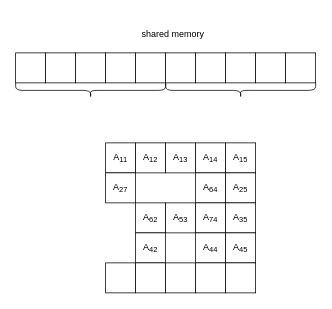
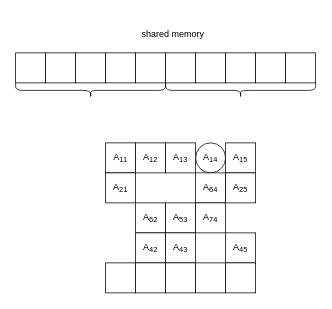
  <mxCell id="0" />
  <mxCell id="1" parent="0" />
  <mxCell id="2" value="A&lt;sub&gt;11&lt;/sub&gt;" style="whiteSpace=wrap;html=1;aspect=fixed;" vertex="1" parent="1"><mxGeometry x="140" y="190" width="40" height="40" as="geometry" /></mxCell>
  <mxCell id="3" value="A&lt;sub&gt;12&lt;/sub&gt;" style="whiteSpace=wrap;html=1;aspect=fixed;" vertex="1" parent="1"><mxGeometry x="180" y="190" width="40" height="40" as="geometry" /></mxCell>
  <mxCell id="4" value="A&lt;sub&gt;13&lt;/sub&gt;" style="whiteSpace=wrap;html=1;aspect=fixed;" vertex="1" parent="1"><mxGeometry x="220" y="190" width="40" height="40" as="geometry" /></mxCell>
- <mxCell id="5" value="A&lt;sub&gt;14&lt;/sub&gt;" style="whiteSpace=wrap;html=1;aspect=fixed;" vertex="1" parent="1"><mxGeometry x="260" y="190" width="40" height="40" as="geometry" /></mxCell>
+ <mxCell id="5" value="A&lt;sub&gt;14&lt;/sub&gt;" style="ellipse;whiteSpace=wrap;html=1;aspect=fixed;" vertex="1" parent="1"><mxGeometry x="260" y="190" width="40" height="40" as="geometry" /></mxCell>
  <mxCell id="6" value="A&lt;sub&gt;15&lt;/sub&gt;" style="whiteSpace=wrap;html=1;aspect=fixed;" vertex="1" parent="1"><mxGeometry x="300" y="190" width="40" height="40" as="geometry" /></mxCell>
- <mxCell id="7" value="A&lt;sub&gt;27&lt;/sub&gt;" style="whiteSpace=wrap;html=1;aspect=fixed;" vertex="1" parent="1"><mxGeometry x="140" y="230" width="40" height="40" as="geometry" /></mxCell>
+ <mxCell id="7" value="A&lt;sub&gt;21&lt;/sub&gt;" style="whiteSpace=wrap;html=1;aspect=fixed;" vertex="1" parent="1"><mxGeometry x="140" y="230" width="40" height="40" as="geometry" /></mxCell>
  <mxCell id="8" value="A&lt;sub&gt;64&lt;/sub&gt;" style="whiteSpace=wrap;html=1;aspect=fixed;" vertex="1" parent="1"><mxGeometry x="260" y="230" width="40" height="40" as="geometry" /></mxCell>
  <mxCell id="9" value="A&lt;sub&gt;25&lt;/sub&gt;" style="whiteSpace=wrap;html=1;aspect=fixed;" vertex="1" parent="1"><mxGeometry x="300" y="230" width="40" height="40" as="geometry" /></mxCell>
  <mxCell id="10" value="A&lt;sub&gt;62&lt;/sub&gt;" style="whiteSpace=wrap;html=1;aspect=fixed;" vertex="1" parent="1"><mxGeometry x="180" y="270" width="40" height="40" as="geometry" /></mxCell>
  <mxCell id="11" value="A&lt;sub&gt;53&lt;/sub&gt;" style="whiteSpace=wrap;html=1;aspect=fixed;" vertex="1" parent="1"><mxGeometry x="220" y="270" width="40" height="40" as="geometry" /></mxCell>
  <mxCell id="12" value="A&lt;sub&gt;74&lt;/sub&gt;" style="whiteSpace=wrap;html=1;aspect=fixed;" vertex="1" parent="1"><mxGeometry x="260" y="270" width="40" height="40" as="geometry" /></mxCell>
- <mxCell id="13" value="A&lt;sub&gt;35&lt;/sub&gt;" style="whiteSpace=wrap;html=1;aspect=fixed;" vertex="1" parent="1"><mxGeometry x="300" y="270" width="40" height="40" as="geometry" /></mxCell>
  <mxCell id="14" value="A&lt;sub&gt;42&lt;/sub&gt;" style="whiteSpace=wrap;html=1;aspect=fixed;" vertex="1" parent="1"><mxGeometry x="180" y="310" width="40" height="40" as="geometry" /></mxCell>
- <mxCell id="16" value="A&lt;sub&gt;44&lt;/sub&gt;" style="whiteSpace=wrap;html=1;aspect=fixed;" vertex="1" parent="1"><mxGeometry x="260" y="310" width="40" height="40" as="geometry" /></mxCell>
+ <mxCell id="15" value="A&lt;sub&gt;43&lt;/sub&gt;" style="whiteSpace=wrap;html=1;aspect=fixed;" vertex="1" parent="1"><mxGeometry x="220" y="310" width="40" height="40" as="geometry" /></mxCell>
  <mxCell id="17" value="A&lt;sub&gt;45&lt;/sub&gt;" style="whiteSpace=wrap;html=1;aspect=fixed;" vertex="1" parent="1"><mxGeometry x="300" y="310" width="40" height="40" as="geometry" /></mxCell>
  <mxCell id="18" value="" style="whiteSpace=wrap;html=1;aspect=fixed;" vertex="1" parent="1"><mxGeometry x="140" y="350" width="40" height="40" as="geometry" /></mxCell>
  <mxCell id="19" value="" style="whiteSpace=wrap;html=1;aspect=fixed;" vertex="1" parent="1"><mxGeometry x="180" y="350" width="40" height="40" as="geometry" /></mxCell>
  <mxCell id="20" value="" style="whiteSpace=wrap;html=1;aspect=fixed;" vertex="1" parent="1"><mxGeometry x="220" y="350" width="40" height="40" as="geometry" /></mxCell>
  <mxCell id="21" value="" style="whiteSpace=wrap;html=1;aspect=fixed;" vertex="1" parent="1"><mxGeometry x="260" y="350" width="40" height="40" as="geometry" /></mxCell>
  <mxCell id="22" value="" style="whiteSpace=wrap;html=1;aspect=fixed;" vertex="1" parent="1"><mxGeometry x="300" y="350" width="40" height="40" as="geometry" /></mxCell>
  <mxCell id="23" value="" style="whiteSpace=wrap;html=1;aspect=fixed;" vertex="1" parent="1"><mxGeometry x="20" y="70" width="40" height="40" as="geometry" /></mxCell>
  <mxCell id="24" value="" style="whiteSpace=wrap;html=1;aspect=fixed;" vertex="1" parent="1"><mxGeometry x="60" y="70" width="40" height="40" as="geometry" /></mxCell>
  <mxCell id="25" value="" style="whiteSpace=wrap;html=1;aspect=fixed;" vertex="1" parent="1"><mxGeometry x="100" y="70" width="40" height="40" as="geometry" /></mxCell>
  <mxCell id="26" value="" style="whiteSpace=wrap;html=1;aspect=fixed;" vertex="1" parent="1"><mxGeometry x="140" y="70" width="40" height="40" as="geometry" /></mxCell>
  <mxCell id="27" value="" style="whiteSpace=wrap;html=1;aspect=fixed;" vertex="1" parent="1"><mxGeometry x="180" y="70" width="40" height="40" as="geometry" /></mxCell>
  <mxCell id="28" value="" style="whiteSpace=wrap;html=1;aspect=fixed;" vertex="1" parent="1"><mxGeometry x="220" y="70" width="40" height="40" as="geometry" /></mxCell>
  <mxCell id="29" value="" style="whiteSpace=wrap;html=1;aspect=fixed;" vertex="1" parent="1"><mxGeometry x="260" y="70" width="40" height="40" as="geometry" /></mxCell>
  <mxCell id="30" value="" style="whiteSpace=wrap;html=1;aspect=fixed;" vertex="1" parent="1"><mxGeometry x="300" y="70" width="40" height="40" as="geometry" /></mxCell>
  <mxCell id="31" value="" style="whiteSpace=wrap;html=1;aspect=fixed;" vertex="1" parent="1"><mxGeometry x="340" y="70" width="40" height="40" as="geometry" /></mxCell>
  <mxCell id="32" value="" style="whiteSpace=wrap;html=1;aspect=fixed;" vertex="1" parent="1"><mxGeometry x="380" y="70" width="40" height="40" as="geometry" /></mxCell>
  <mxCell id="33" value="shared memory" style="text;html=1;strokeColor=none;fillColor=none;align=center;verticalAlign=middle;whiteSpace=wrap;rounded=0;" vertex="1" parent="1"><mxGeometry x="170" y="30" width="120" height="30" as="geometry" /></mxCell>
  <mxCell id="34" value="" style="shape=curlyBracket;whiteSpace=wrap;html=1;rounded=1;labelPosition=left;verticalLabelPosition=middle;align=right;verticalAlign=middle;rotation=-90;" vertex="1" parent="1"><mxGeometry x="110" y="20" width="20" height="200" as="geometry" /></mxCell>
  <mxCell id="35" value="" style="shape=curlyBracket;whiteSpace=wrap;html=1;rounded=1;labelPosition=left;verticalLabelPosition=middle;align=right;verticalAlign=middle;rotation=-90;" vertex="1" parent="1"><mxGeometry x="310" y="20" width="20" height="200" as="geometry" /></mxCell>
